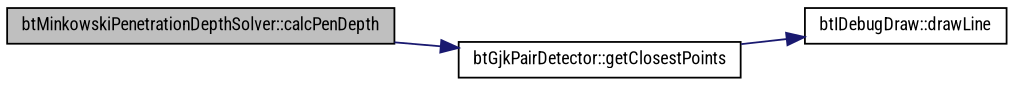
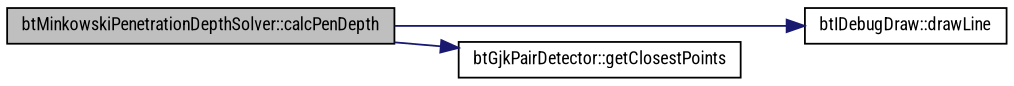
  digraph {
    fontname="Roboto Condensed"
    rankdir=LR
    node [color=black fontname="Roboto Condensed" fontsize=10 shape=record]
    edge [color=midnightblue fontname="Roboto Condensed" fontsize=10 labelfontname=FreeSans labelfontsize=10 style=solid]
    n1 [fillcolor=grey75 fontcolor=black height=0.2 label="btMinkowskiPenetrationDepthSolver::calcPenDepth" style=filled width=0.4]
    n2 [height=0.2 label="btIDebugDraw::drawLine" width=0.4]
    n3 [height=0.2 label="btGjkPairDetector::getClosestPoints" width=0.4]
-   n3 -> n2
+   n1 -> n2
    n1 -> n3
  }
